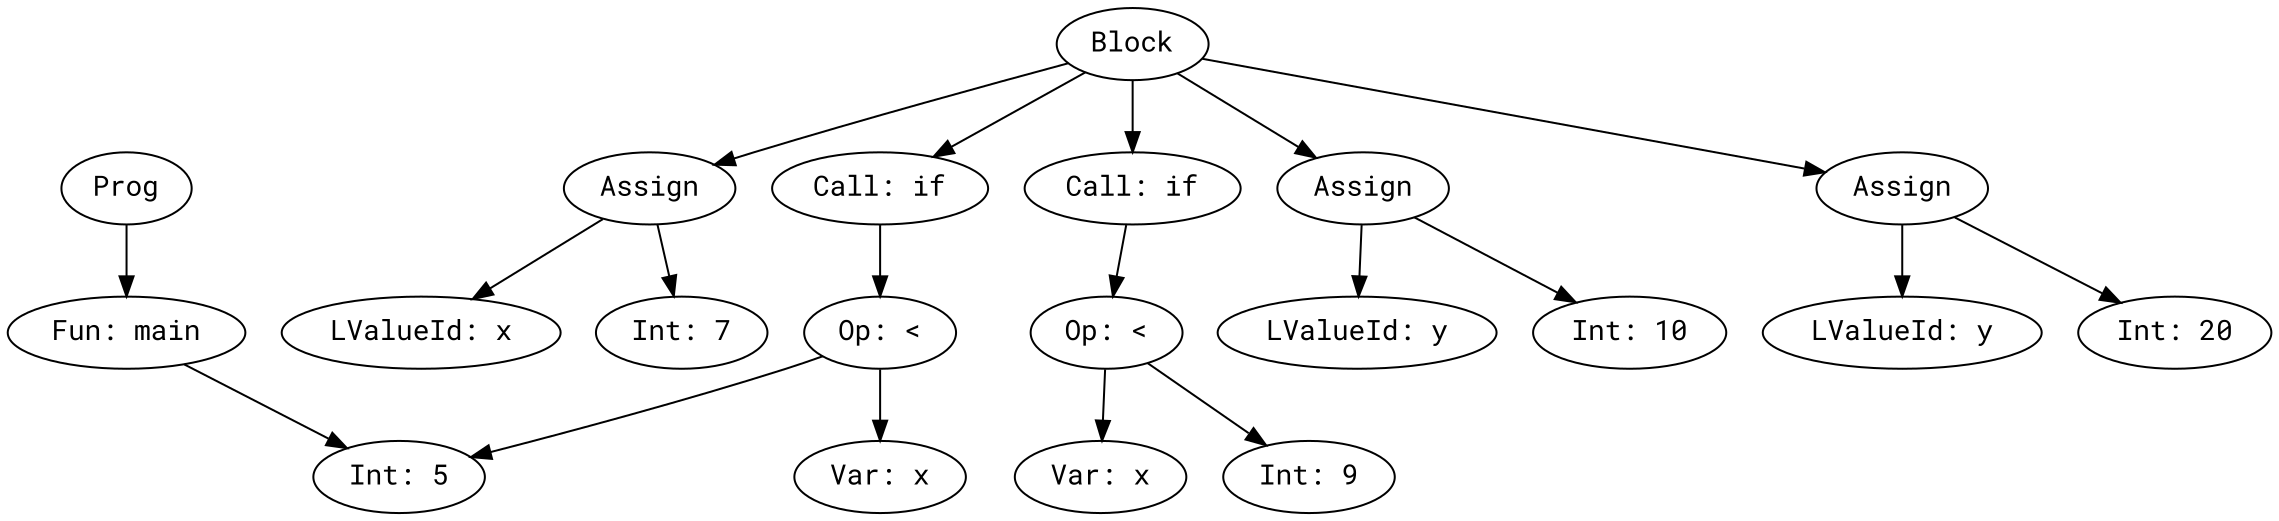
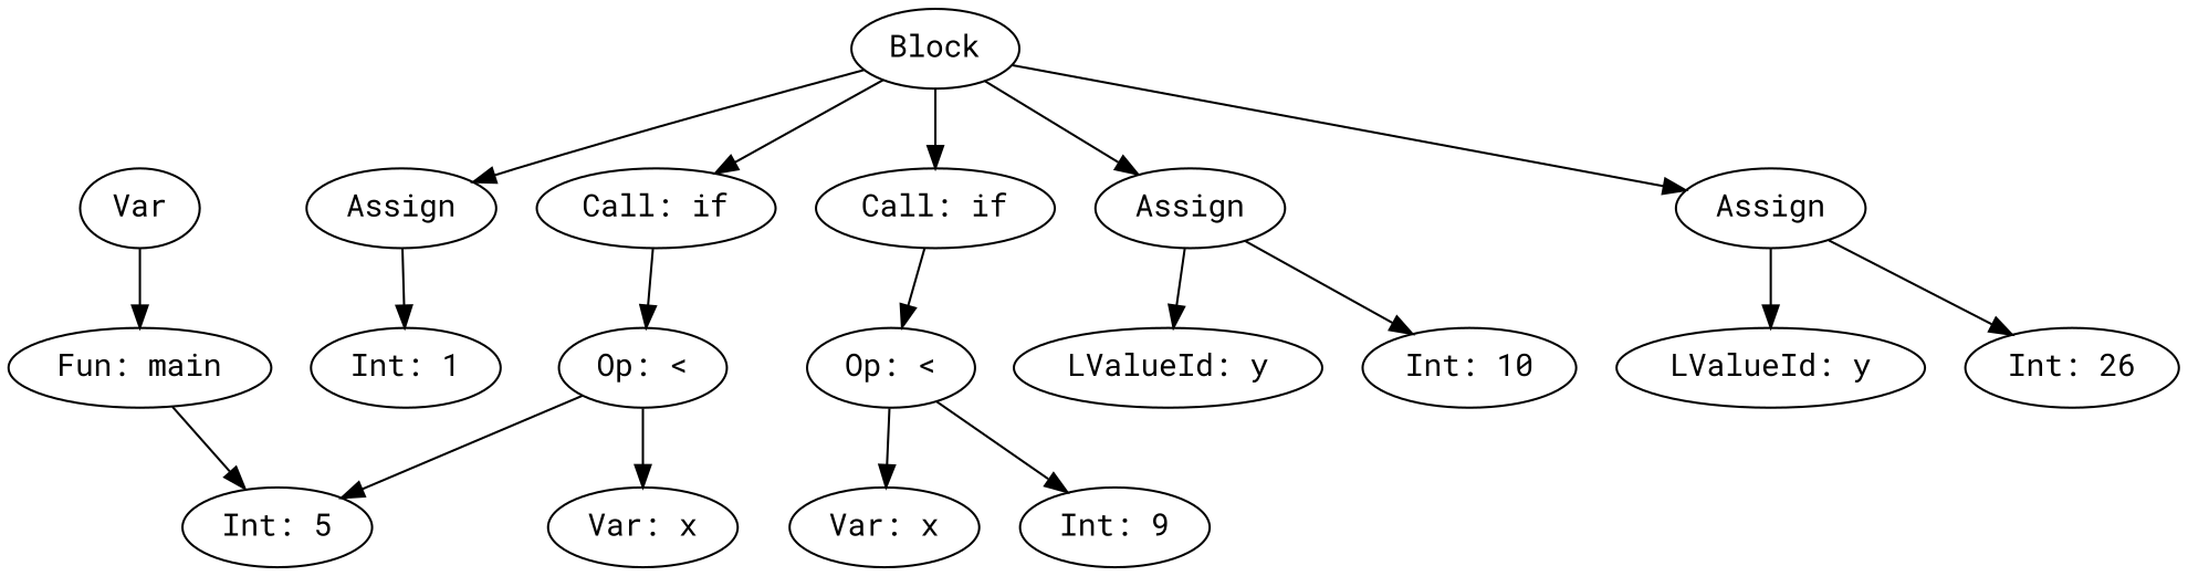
  digraph {
    fontname="Roboto Mono"
    node [fontname="Roboto Mono"]
    edge [fontname="Roboto Mono"]
-   n1 [label=Prog]
+   n1 [label=Var]
    n2 [label="Fun: main"]
    n3 [label="Int: 5"]
    n4 [label=Block]
    n5 [label=Assign]
    n6 [label="Call: if"]
    n7 [label="Call: if"]
    n8 [label=Assign]
    n9 [label=Assign]
-   n10 [label="LValueId: x"]
-   n11 [label="Int: 7"]
+   n11 [label="Int: 1"]
    n12 [label="Op: <"]
    n13 [label="Op: <"]
    n14 [label="LValueId: y"]
    n15 [label="Int: 10"]
    n16 [label="LValueId: y"]
-   n17 [label="Int: 20"]
+   n17 [label="Int: 26"]
    n18 [label="Var: x"]
    n19 [label="Var: x"]
    n20 [label="Int: 9"]
    n1 -> n2
    n2 -> n3
    n4 -> n5
    n4 -> n6
    n4 -> n7
    n4 -> n8
    n4 -> n9
-   n5 -> n10
    n5 -> n11
    n6 -> n12
    n7 -> n13
    n8 -> n14
    n8 -> n15
    n9 -> n16
    n9 -> n17
    n12 -> n3
    n12 -> n18
    n13 -> n19
    n13 -> n20
  }
